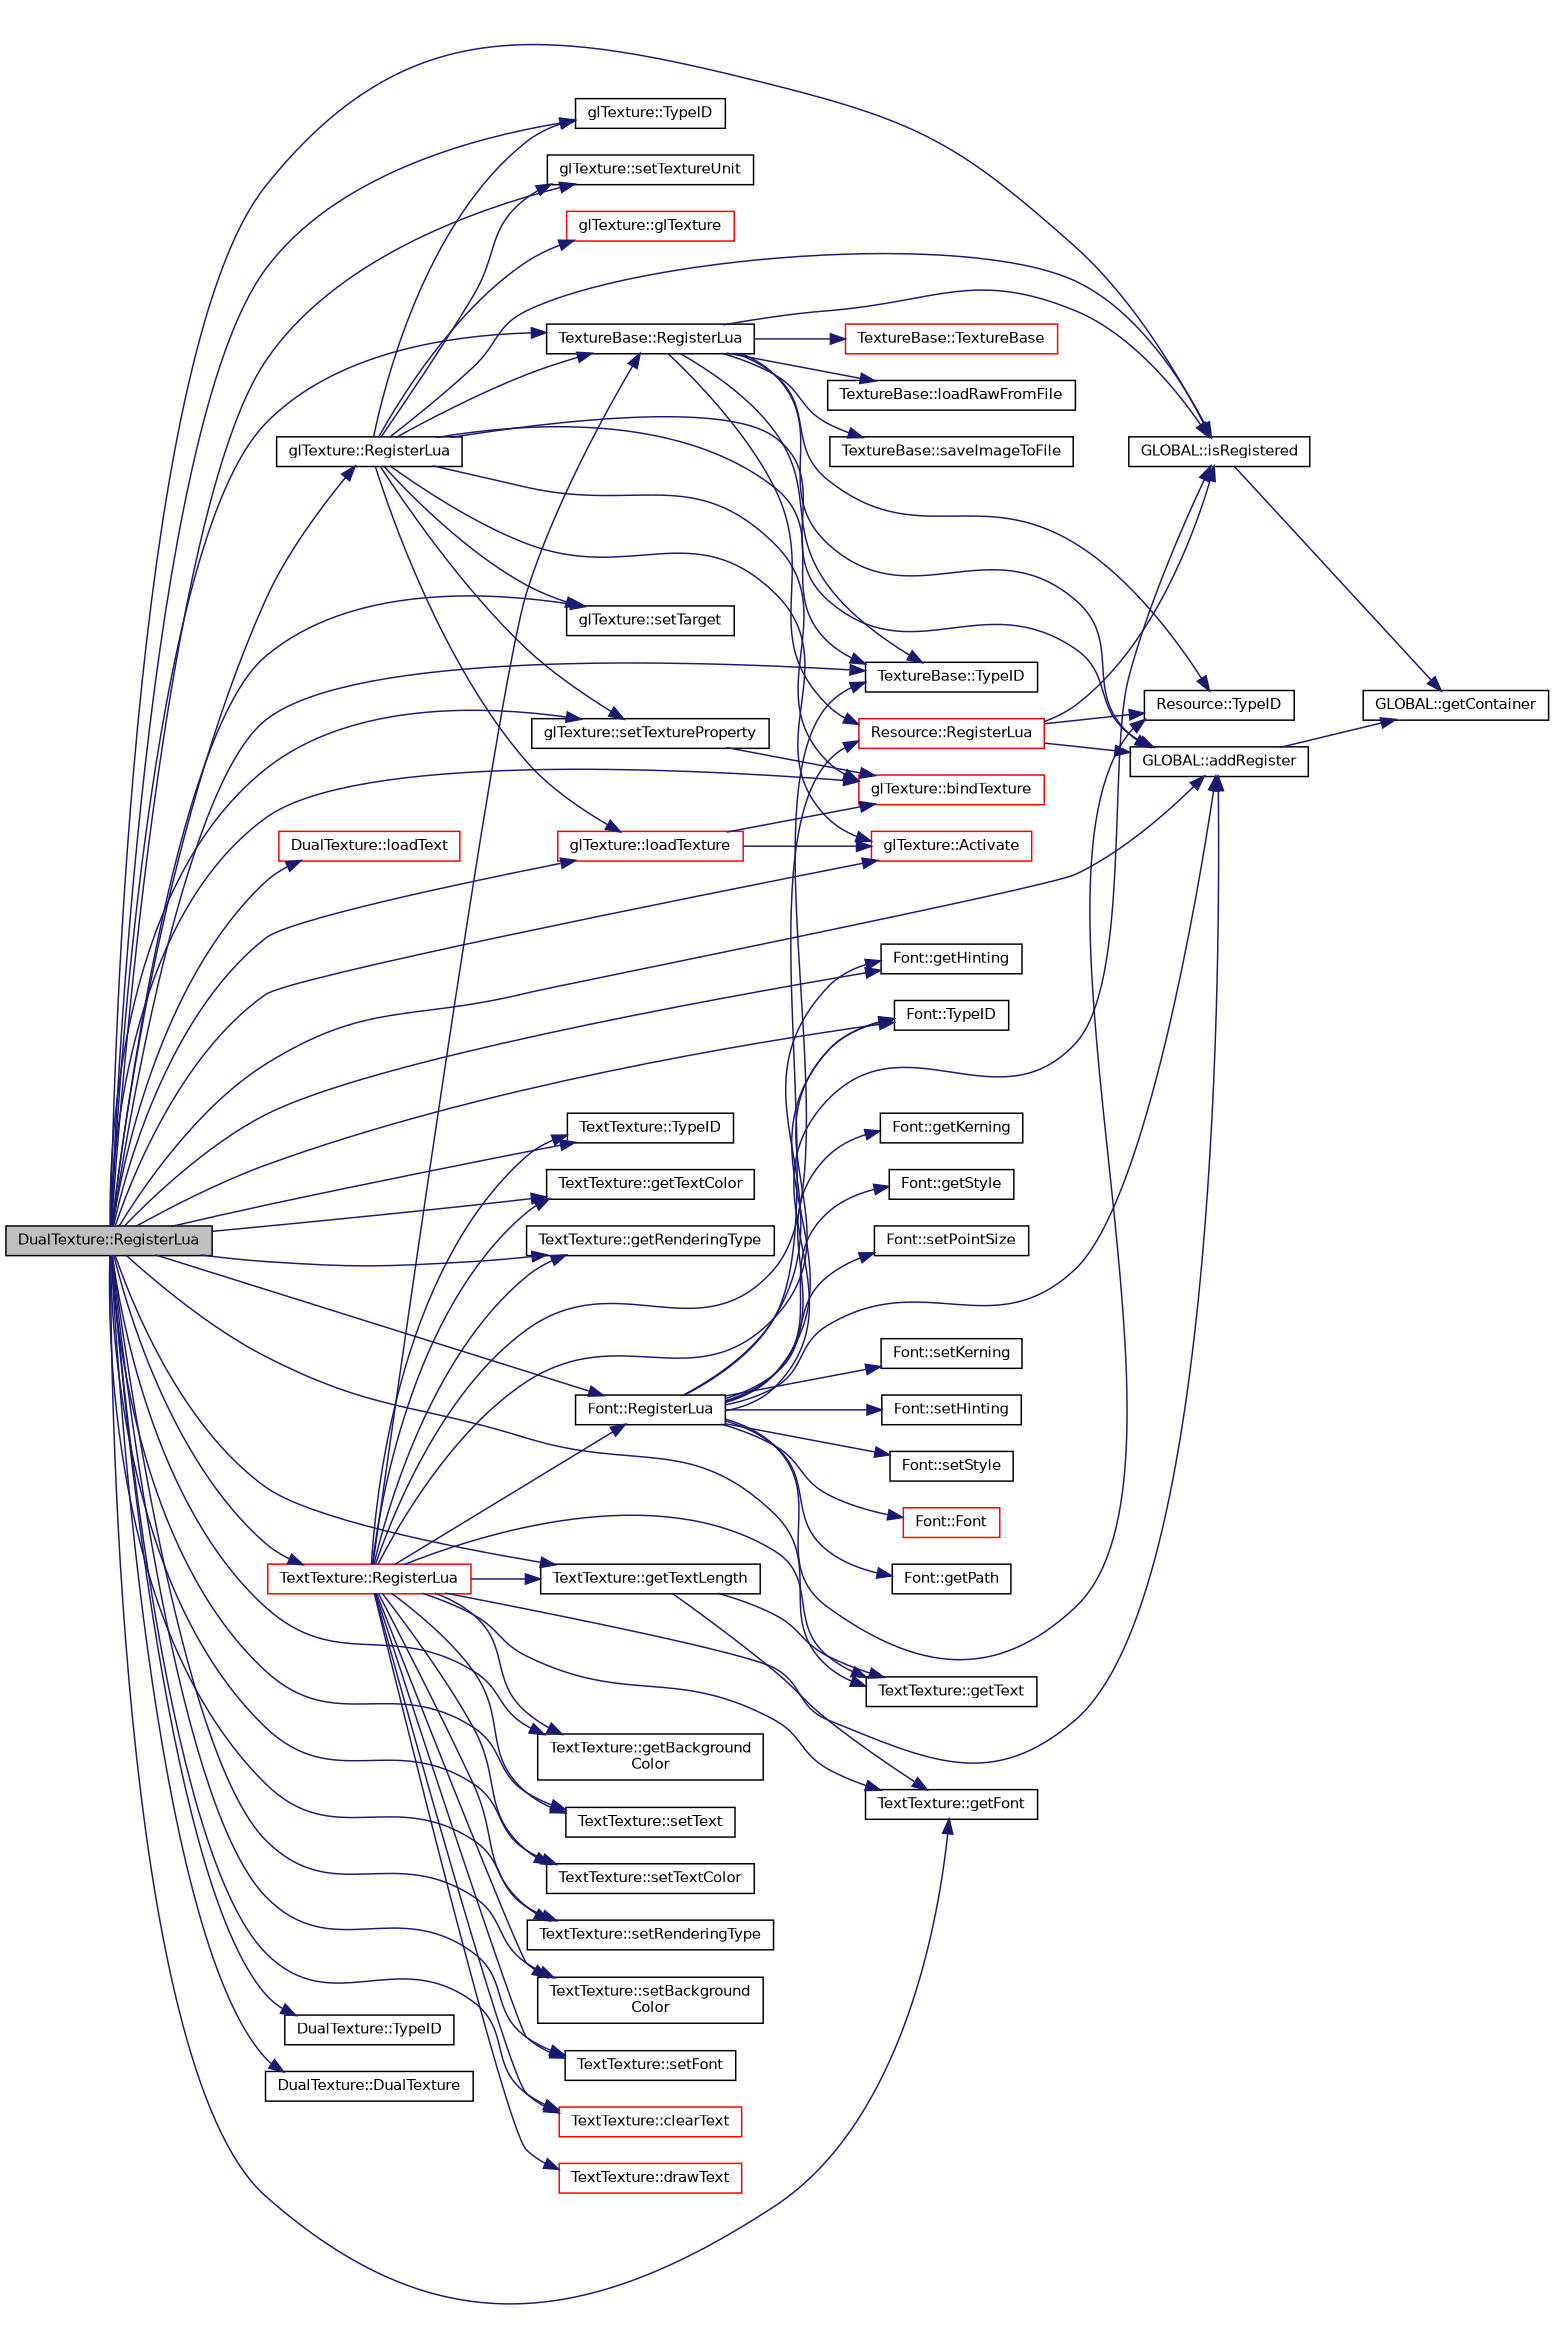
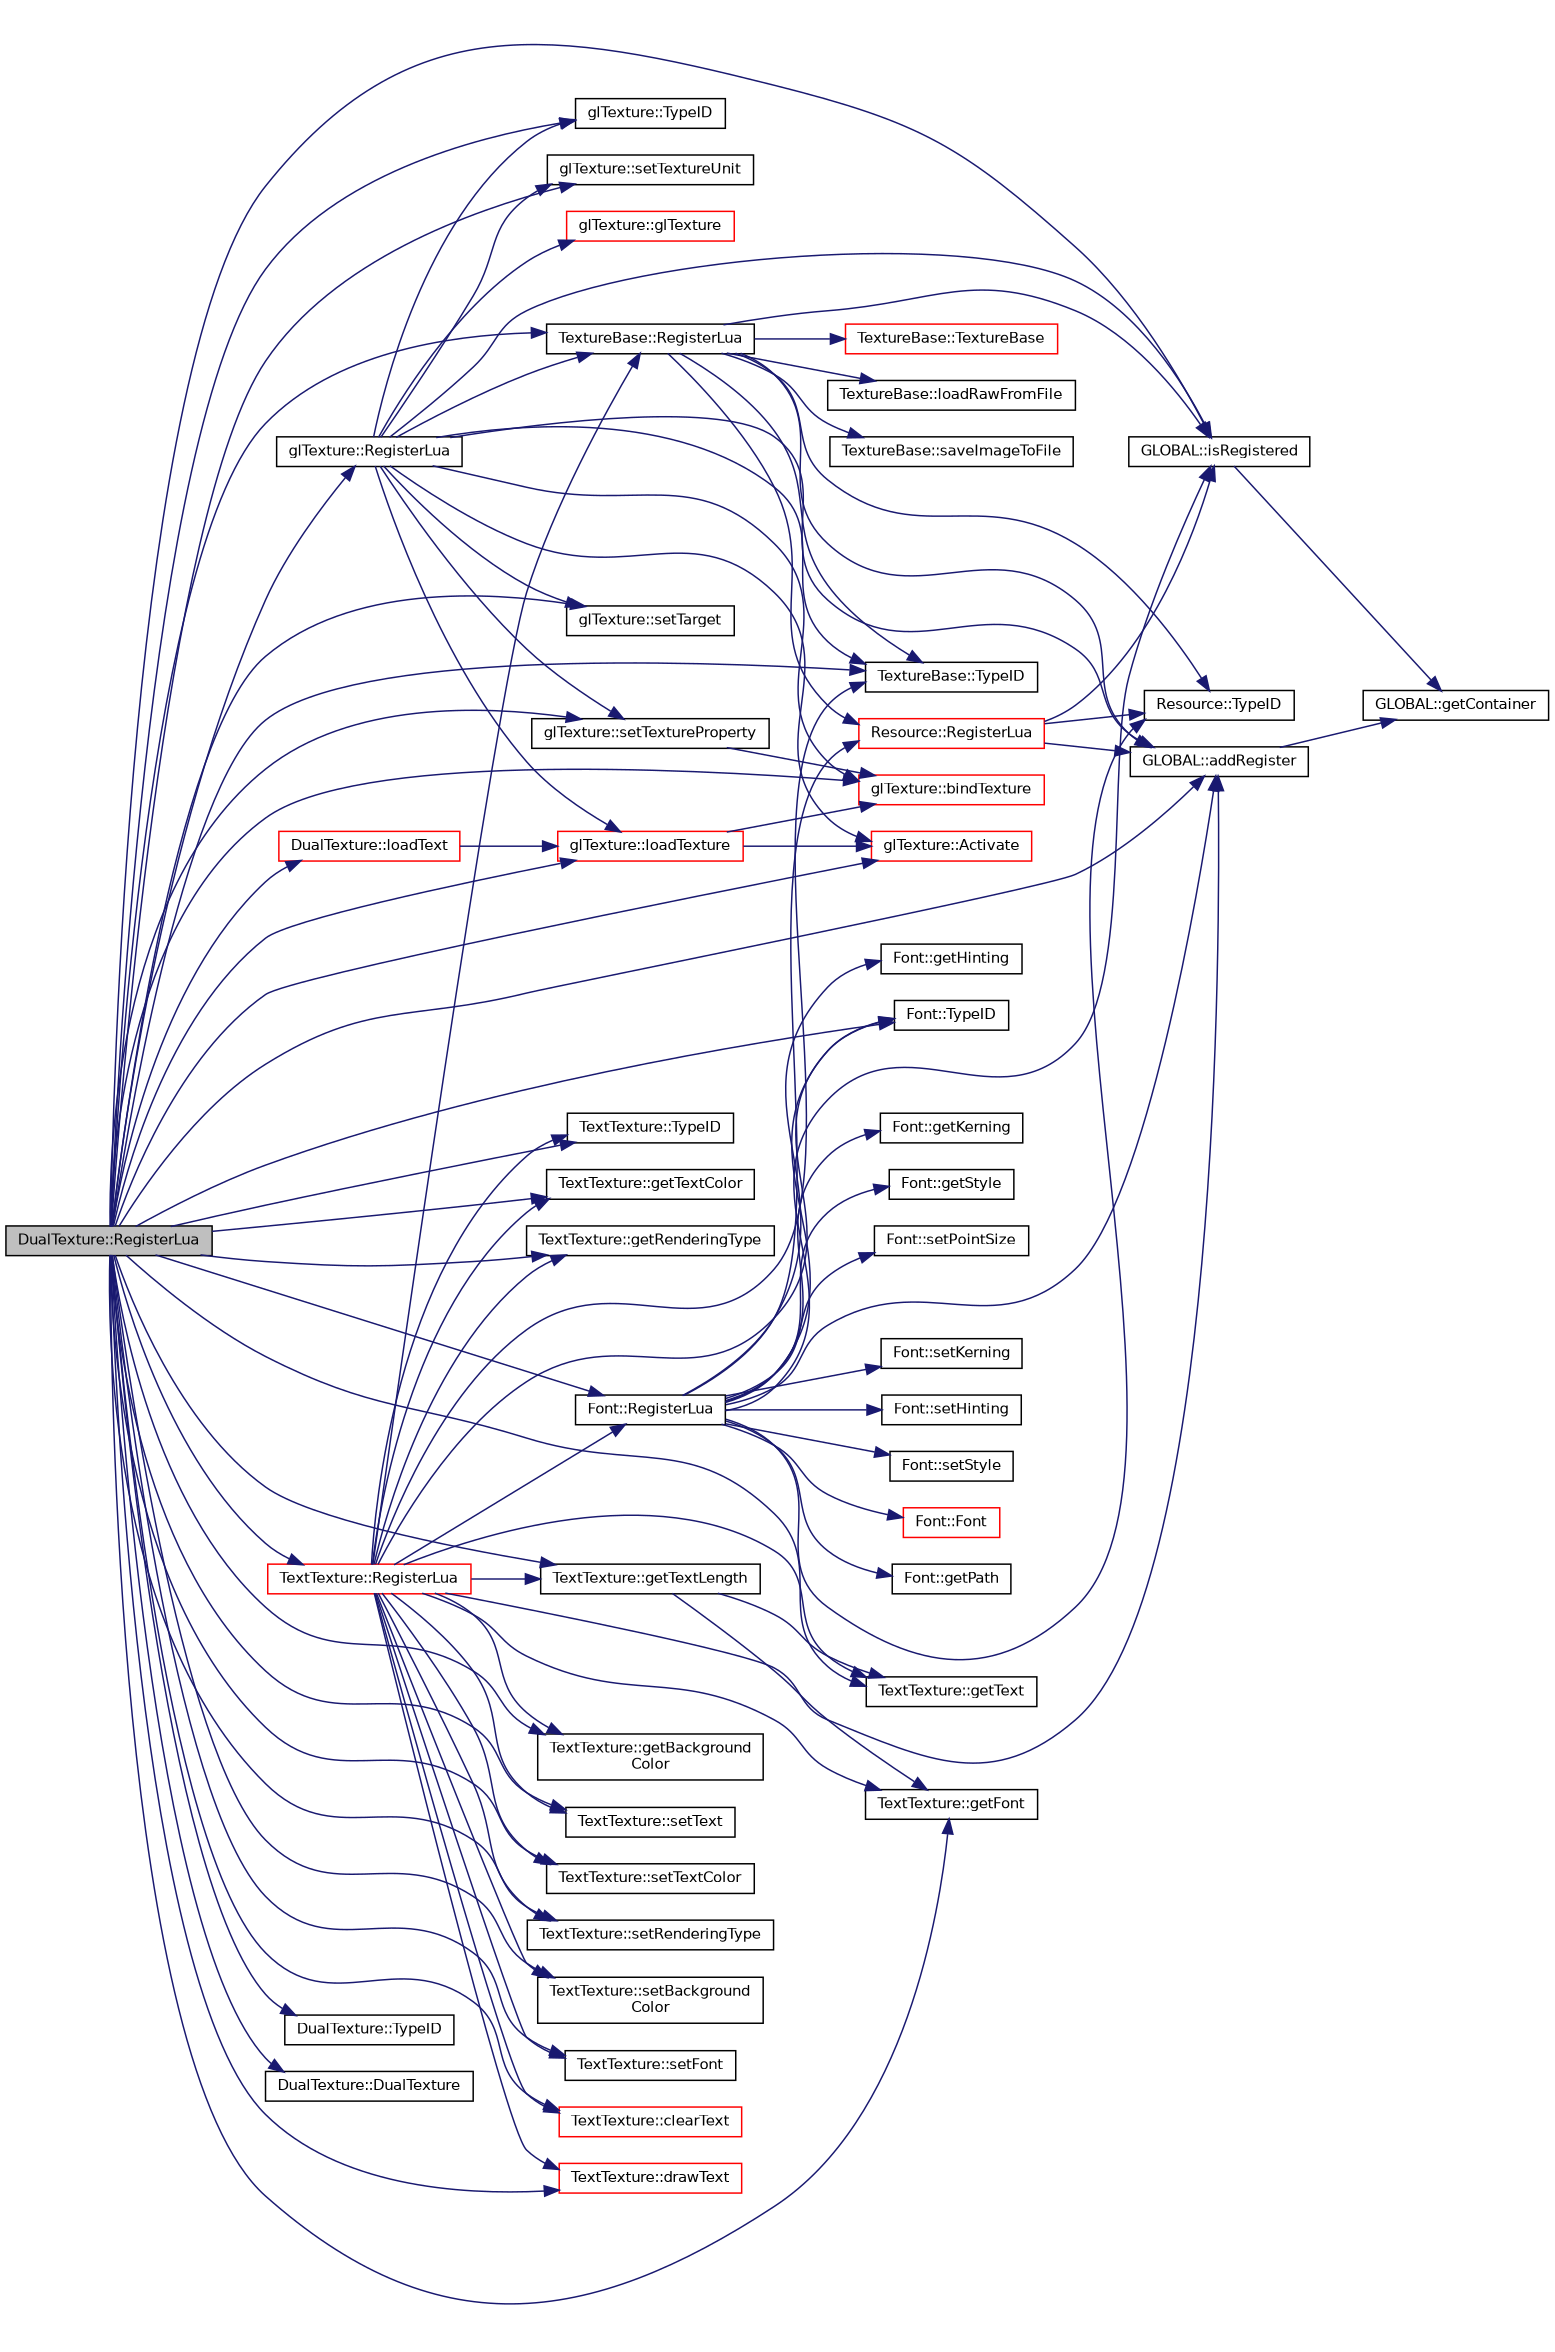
  digraph {
    rankdir=LR
    node [color=black fillcolor=white fontname=Helvetica fontsize=10 shape=record style=filled]
    edge [color=midnightblue fontname=Helvetica fontsize=10 labelfontname=Helvetica labelfontsize=10 style=solid]
    n1 [fillcolor=grey75 fontcolor=black height=0.2 label="DualTexture::RegisterLua" width=0.4]
    n2 [height=0.2 label="GLOBAL::isRegistered" width=0.4]
    n3 [height=0.2 label="TextureBase::TypeID" width=0.4]
    n4 [height=0.2 label="TextureBase::RegisterLua" width=0.4]
    n5 [height=0.2 label="GLOBAL::addRegister" width=0.4]
    n6 [height=0.2 label="Font::TypeID" width=0.4]
    n7 [height=0.2 label="Font::RegisterLua" width=0.4]
    n8 [height=0.2 label="glTexture::TypeID" width=0.4]
    n9 [height=0.2 label="glTexture::RegisterLua" width=0.4]
    n10 [color=red height=0.2 label="glTexture::bindTexture" width=0.4]
    n11 [color=red height=0.2 label="glTexture::Activate" width=0.4]
    n12 [color=red height=0.2 label="glTexture::loadTexture" width=0.4]
    n13 [height=0.2 label="glTexture::setTextureProperty" width=0.4]
    n14 [height=0.2 label="glTexture::setTextureUnit" width=0.4]
    n15 [height=0.2 label="glTexture::setTarget" width=0.4]
    n16 [height=0.2 label="TextTexture::TypeID" width=0.4]
    n17 [color=red height=0.2 label="TextTexture::RegisterLua" width=0.4]
    n18 [height=0.2 label="TextTexture::getText" width=0.4]
    n19 [height=0.2 label="TextTexture::getTextColor" width=0.4]
    n20 [height=0.2 label="TextTexture::getRenderingType" width=0.4]
    n21 [height=0.2 label="TextTexture::getBackground\lColor" width=0.4]
    n22 [height=0.2 label="TextTexture::getFont" width=0.4]
    n23 [height=0.2 label="TextTexture::setText" width=0.4]
    n24 [height=0.2 label="TextTexture::setTextColor" width=0.4]
    n25 [height=0.2 label="TextTexture::setRenderingType" width=0.4]
    n26 [height=0.2 label="TextTexture::setBackground\lColor" width=0.4]
    n27 [height=0.2 label="TextTexture::setFont" width=0.4]
    n28 [color=red height=0.2 label="TextTexture::clearText" width=0.4]
    n29 [color=red height=0.2 label="TextTexture::drawText" width=0.4]
    n30 [height=0.2 label="TextTexture::getTextLength" width=0.4]
    n31 [height=0.2 label="DualTexture::TypeID" width=0.4]
    n32 [height=0.2 label="DualTexture::DualTexture" width=0.4]
    n33 [color=red height=0.2 label="DualTexture::loadText" width=0.4]
    n34 [height=0.2 label="GLOBAL::getContainer" width=0.4]
    n35 [height=0.2 label="Resource::TypeID" width=0.4]
    n36 [color=red height=0.2 label="Resource::RegisterLua" width=0.4]
    n37 [color=red height=0.2 label="TextureBase::TextureBase" width=0.4]
    n38 [height=0.2 label="TextureBase::loadRawFromFile" width=0.4]
    n39 [height=0.2 label="TextureBase::saveImageToFile" width=0.4]
    n40 [color=red height=0.2 label="Font::Font" width=0.4]
    n41 [height=0.2 label="Font::getPath" width=0.4]
    n42 [height=0.2 label="Font::getKerning" width=0.4]
    n43 [height=0.2 label="Font::getHinting" width=0.4]
    n44 [height=0.2 label="Font::getStyle" width=0.4]
    n45 [height=0.2 label="Font::setPointSize" width=0.4]
    n46 [height=0.2 label="Font::setKerning" width=0.4]
    n47 [height=0.2 label="Font::setHinting" width=0.4]
    n48 [height=0.2 label="Font::setStyle" width=0.4]
    n49 [color=red height=0.2 label="glTexture::glTexture" width=0.4]
    n1 -> n2
    n1 -> n3
    n1 -> n4
    n1 -> n5
    n1 -> n6
    n1 -> n7
    n1 -> n8
    n1 -> n9
    n1 -> n10
    n1 -> n11
    n1 -> n12
    n1 -> n13
    n1 -> n14
    n1 -> n15
    n1 -> n16
    n1 -> n17
    n1 -> n18
    n1 -> n19
    n1 -> n20
    n1 -> n21
    n1 -> n22
    n1 -> n23
    n1 -> n24
    n1 -> n25
    n1 -> n26
    n1 -> n27
    n1 -> n28
-   n1 -> n43
+   n1 -> n29
    n1 -> n30
    n1 -> n31
    n1 -> n32
    n1 -> n33
    n2 -> n34
    n4 -> n2
    n4 -> n3
    n4 -> n5
    n4 -> n35
    n4 -> n36
    n4 -> n37
    n4 -> n38
    n4 -> n39
    n5 -> n34
    n7 -> n2
    n7 -> n5
    n7 -> n6
    n7 -> n35
    n7 -> n36
    n7 -> n40
    n7 -> n41
    n7 -> n42
    n7 -> n43
    n7 -> n44
    n7 -> n45
    n7 -> n46
    n7 -> n47
    n7 -> n48
    n9 -> n2
    n9 -> n3
    n9 -> n4
    n9 -> n5
    n9 -> n8
    n9 -> n10
    n9 -> n11
    n9 -> n12
    n9 -> n13
    n9 -> n14
    n9 -> n15
    n9 -> n49
    n12 -> n10
    n12 -> n11
    n13 -> n10
    n17 -> n3
    n17 -> n4
    n17 -> n5
    n17 -> n6
    n17 -> n7
    n17 -> n16
    n17 -> n18
    n17 -> n19
    n17 -> n20
    n17 -> n21
    n17 -> n22
    n17 -> n23
    n17 -> n24
    n17 -> n25
    n17 -> n26
    n17 -> n27
    n17 -> n28
    n17 -> n29
    n17 -> n30
    n30 -> n18
    n30 -> n22
+   n33 -> n12
    n36 -> n2
    n36 -> n5
    n36 -> n35
  }
